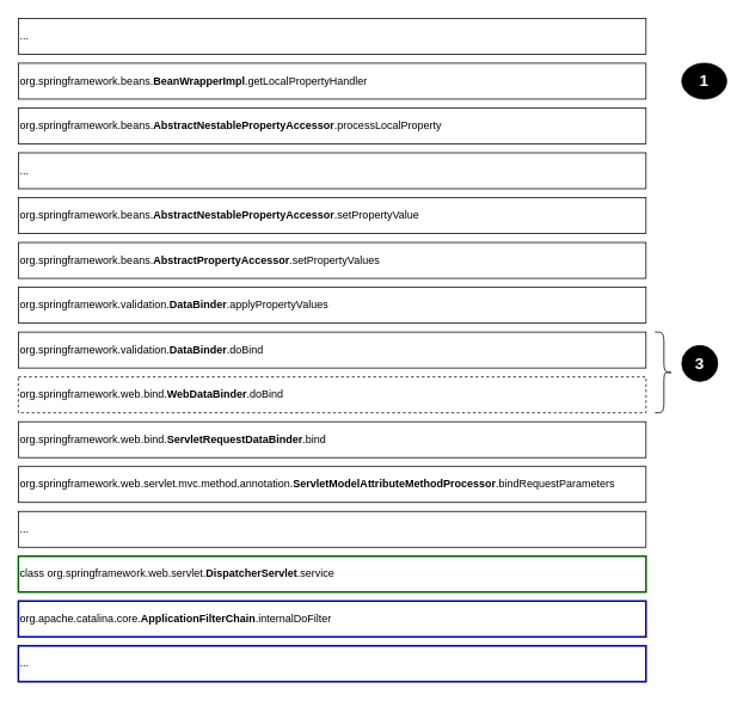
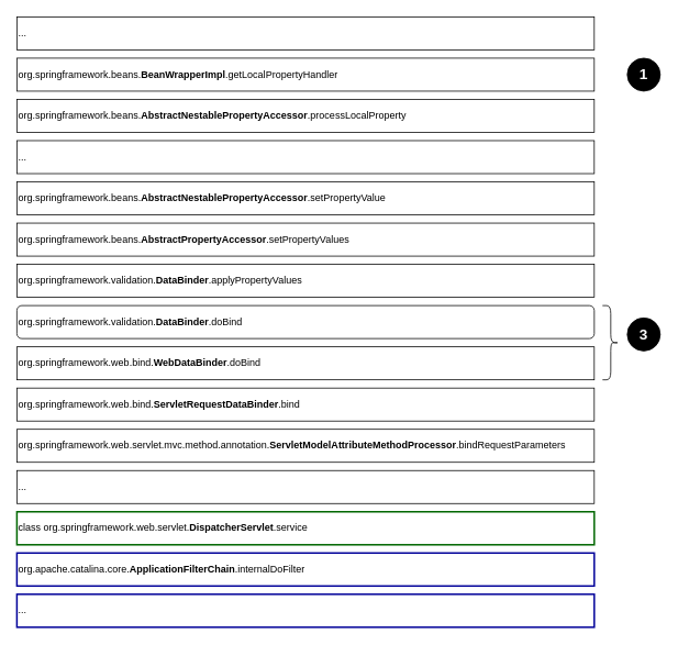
  <mxCell id="0" />
  <mxCell id="1" parent="0" />
  <mxCell id="2" value="org.apache.catalina.core.&lt;b&gt;ApplicationFilterChain&lt;/b&gt;.internalDoFilter" style="rounded=0;whiteSpace=wrap;html=1;align=left;strokeColor=#000099;strokeWidth=2;" parent="1" vertex="1"><mxGeometry x="20" y="670" width="700" height="40" as="geometry" /></mxCell>
  <mxCell id="3" value="..." style="rounded=0;whiteSpace=wrap;html=1;align=left;strokeColor=#000099;strokeWidth=2;" parent="1" vertex="1"><mxGeometry x="20" y="720" width="700" height="40" as="geometry" /></mxCell>
  <mxCell id="4" value="class org.springframework.web.servlet.&lt;b&gt;DispatcherServlet&lt;/b&gt;.service" style="rounded=0;whiteSpace=wrap;html=1;align=left;strokeColor=#006600;strokeWidth=2;" parent="1" vertex="1"><mxGeometry x="20" y="620" width="700" height="40" as="geometry" /></mxCell>
  <mxCell id="5" value="..." style="rounded=0;whiteSpace=wrap;html=1;align=left;" parent="1" vertex="1"><mxGeometry x="20" y="570" width="700" height="40" as="geometry" /></mxCell>
  <mxCell id="6" value="org.springframework.web.servlet.mvc.method.annotation.&lt;b&gt;ServletModelAttributeMethodProcessor&lt;/b&gt;.bindRequestParameters" style="rounded=0;whiteSpace=wrap;html=1;align=left;" parent="1" vertex="1"><mxGeometry x="20" y="520" width="700" height="40" as="geometry" /></mxCell>
  <mxCell id="7" value="org.springframework.web.bind.&lt;b&gt;ServletRequestDataBinder&lt;/b&gt;.bind" style="rounded=0;whiteSpace=wrap;html=1;align=left;" parent="1" vertex="1"><mxGeometry x="20" y="470" width="700" height="40" as="geometry" /></mxCell>
- <mxCell id="8" value="org.springframework.web.bind.&lt;b&gt;WebDataBinder&lt;/b&gt;.doBind" style="rounded=0;whiteSpace=wrap;html=1;align=left;dashed=1;" parent="1" vertex="1"><mxGeometry x="20" y="420" width="700" height="40" as="geometry" /></mxCell>
- <mxCell id="9" value="org.springframework.validation.&lt;b&gt;DataBinder&lt;/b&gt;.doBind" style="rounded=0;whiteSpace=wrap;html=1;align=left;" parent="1" vertex="1"><mxGeometry x="20" y="370" width="700" height="40" as="geometry" /></mxCell>
+ <mxCell id="8" value="org.springframework.web.bind.&lt;b&gt;WebDataBinder&lt;/b&gt;.doBind" style="rounded=0;whiteSpace=wrap;html=1;align=left;" parent="1" vertex="1"><mxGeometry x="20" y="420" width="700" height="40" as="geometry" /></mxCell>
+ <mxCell id="9" value="org.springframework.validation.&lt;b&gt;DataBinder&lt;/b&gt;.doBind" style="whiteSpace=wrap;html=1;align=left;rounded=1;" parent="1" vertex="1"><mxGeometry x="20" y="370" width="700" height="40" as="geometry" /></mxCell>
  <mxCell id="10" value="org.springframework.validation.&lt;b&gt;DataBinder&lt;/b&gt;.applyPropertyValues" style="rounded=0;whiteSpace=wrap;html=1;align=left;" parent="1" vertex="1"><mxGeometry x="20" y="320" width="700" height="40" as="geometry" /></mxCell>
  <mxCell id="11" value="..." style="rounded=0;whiteSpace=wrap;html=1;align=left;" parent="1" vertex="1"><mxGeometry x="20" y="170" width="700" height="40" as="geometry" /></mxCell>
  <mxCell id="12" value="org.springframework.beans.&lt;b&gt;AbstractNestablePropertyAccessor&lt;/b&gt;.processLocalProperty" style="rounded=0;whiteSpace=wrap;html=1;align=left;" parent="1" vertex="1"><mxGeometry x="20" y="120" width="700" height="40" as="geometry" /></mxCell>
  <mxCell id="13" value="org.springframework.beans.&lt;b&gt;BeanWrapperImpl&lt;/b&gt;.getLocalPropertyHandler" style="rounded=0;whiteSpace=wrap;html=1;align=left;" parent="1" vertex="1"><mxGeometry x="20" y="70" width="700" height="40" as="geometry" /></mxCell>
  <mxCell id="14" value="..." style="rounded=0;whiteSpace=wrap;html=1;align=left;" parent="1" vertex="1"><mxGeometry x="20" y="20" width="700" height="40" as="geometry" /></mxCell>
  <mxCell id="15" value="org.springframework.beans.&lt;b&gt;AbstractPropertyAccessor&lt;/b&gt;.setPropertyValues" style="rounded=0;whiteSpace=wrap;html=1;align=left;" parent="1" vertex="1"><mxGeometry x="20" y="270" width="700" height="40" as="geometry" /></mxCell>
  <mxCell id="16" value="org.springframework.beans.&lt;b&gt;AbstractNestablePropertyAccessor&lt;/b&gt;.setPropertyValue" style="rounded=0;whiteSpace=wrap;html=1;align=left;" parent="1" vertex="1"><mxGeometry x="20" y="220" width="700" height="40" as="geometry" /></mxCell>
- <mxCell id="17" value="&lt;b&gt;&lt;font style=&quot;font-size: 18px&quot;&gt;1&lt;/font&gt;&lt;/b&gt;" style="ellipse;whiteSpace=wrap;html=1;aspect=fixed;fillColor=#000000;fontColor=#FFFFFF;" parent="1" vertex="1"><mxGeometry x="760" y="70" width="50" height="40" as="geometry" /></mxCell>
+ <mxCell id="17" value="&lt;b&gt;&lt;font style=&quot;font-size: 18px&quot;&gt;1&lt;/font&gt;&lt;/b&gt;" style="ellipse;whiteSpace=wrap;html=1;aspect=fixed;fillColor=#000000;fontColor=#FFFFFF;" parent="1" vertex="1"><mxGeometry x="760" y="70" width="40" height="40" as="geometry" /></mxCell>
  <mxCell id="18" value="&lt;b&gt;&lt;font style=&quot;font-size: 18px&quot;&gt;3&lt;/font&gt;&lt;/b&gt;" style="ellipse;whiteSpace=wrap;html=1;aspect=fixed;fillColor=#000000;fontColor=#FFFFFF;" parent="1" vertex="1"><mxGeometry x="760" y="385" width="40" height="40" as="geometry" /></mxCell>
  <mxCell id="19" value="" style="shape=curlyBracket;whiteSpace=wrap;html=1;rounded=1;flipH=1;fontSize=18;fontColor=#FFFFFF;fillColor=#000000;" parent="1" vertex="1"><mxGeometry x="730" y="370" width="20" height="90" as="geometry" /></mxCell>
